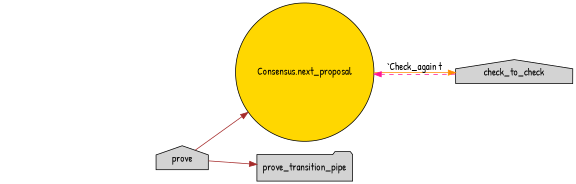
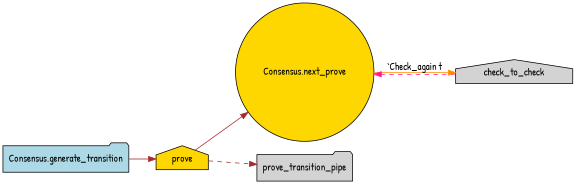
  digraph {
    fontname="Patrick Hand"
    rankdir=LR
    node [fillcolor=gold fontname="Patrick Hand" shape=house style=filled]
    edge [color=brown fontname="Patrick Hand" style=solid]
-   "Consensus.next_proposal" [shape=circle]
+   "Consensus.next_proposal" [shape=circle label="Consensus.next_prove"]
    n2 [fillcolor=lightgrey label=check_to_check]
-   prove [fillcolor=lightgrey]
+   "Consensus.generate_transition" [fillcolor=lightblue shape=folder]
+   prove
    n5 [fillcolor=lightgrey label=prove_transition_pipe shape=folder]
    "Consensus.next_proposal" -> n2 [color=darkorange label="`Check_again t"]
    n2 -> "Consensus.next_proposal" [color=deeppink style=dashed]
+   "Consensus.generate_transition" -> prove
    prove -> "Consensus.next_proposal"
-   prove -> n5
+   prove -> n5 [style=dashed]
  }
